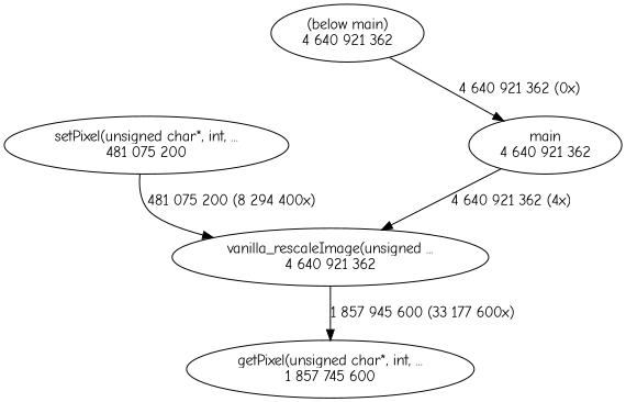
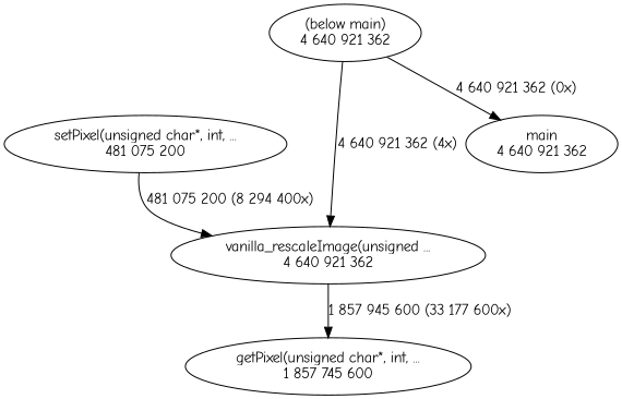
  digraph {
    fontname="Comic Neue"
    node [fontname="Comic Neue"]
    edge [fontname="Comic Neue" weight=3]
    n1 [label="vanilla_rescaleImage(unsigned ...\n4 640 921 362"]
    n2 [label="getPixel(unsigned char*, int, ...\n1 857 745 600"]
    n3 [label="setPixel(unsigned char*, int, ...\n481 075 200"]
    n4 [label="main\n4 640 921 362"]
    n5 [label="(below main)\n4 640 921 362"]
    n1 -> n2 [label="1 857 945 600 (33 177 600x)"]
    n3 -> n1 [label="481 075 200 (8 294 400x)" weight=2]
-   n4 -> n1 [label="4 640 921 362 (4x)"]
+   n5 -> n1 [label="4 640 921 362 (4x)"]
    n5 -> n4 [label="4 640 921 362 (0x)"]
  }
